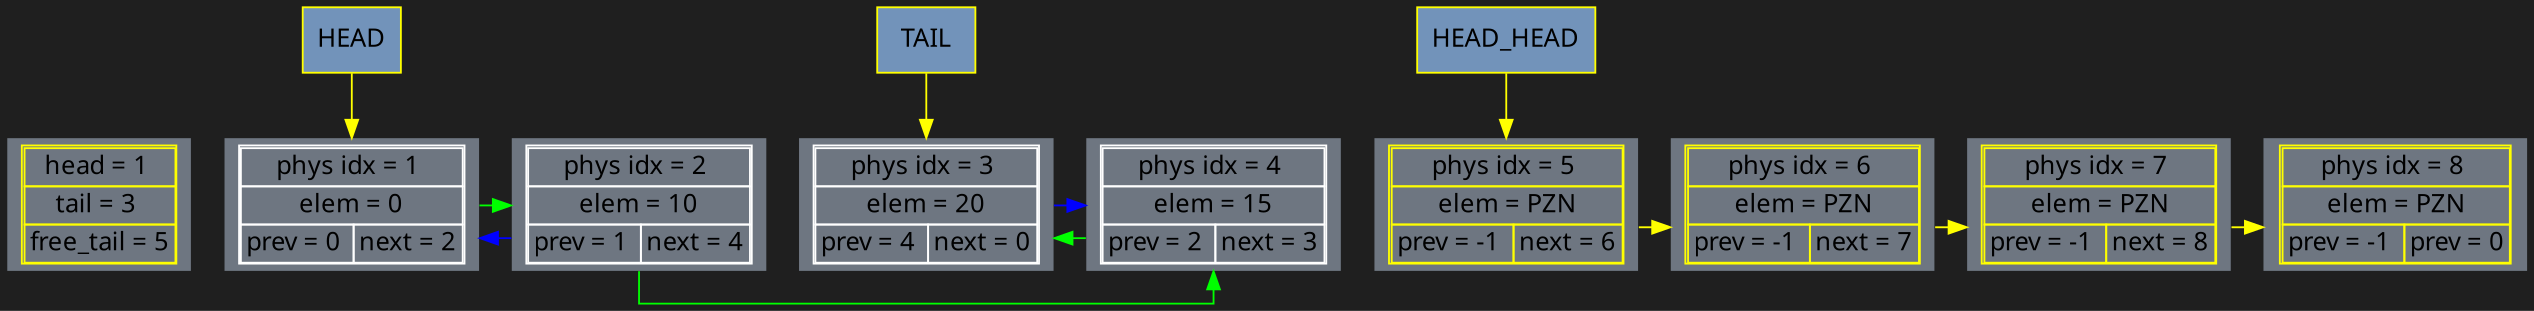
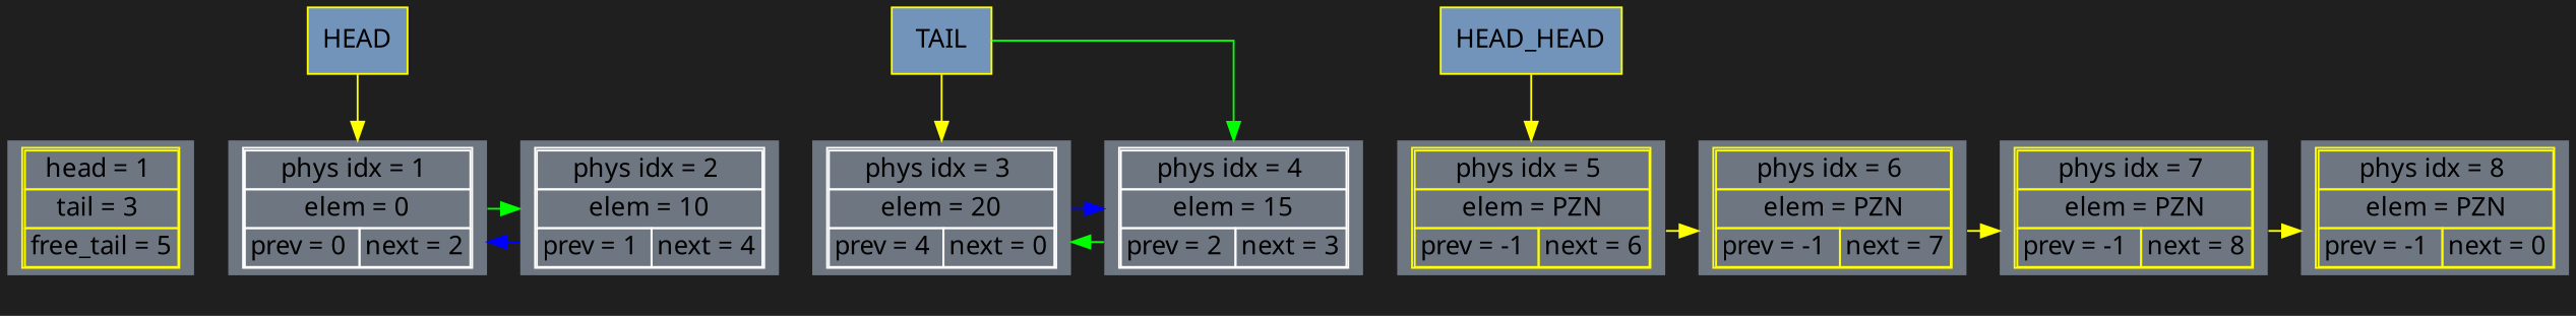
  digraph {
    bgcolor="#1f1f1f"
    splines=ortho
    node [color=yellow fillcolor="#6e7681" fontcolor="#000000" fontname=verdana fontsize=14 shape=plaintext style=filled]
    n1 [label=< <table cellspacing="0"> <tr><td>head = 1 </td></tr> <tr><td>tail = 3 </td></tr> <tr><td>free_tail = 5</td></tr> </table>>]
    n2 [color=white label=<<table cellspacing="0"> <tr><td colspan="2">phys idx = 1 </td></tr> <tr><td colspan="2">elem = 0</td></tr> <tr><td>prev = 0 </td><td>next = 2</td></tr></table>>]
    n3 [color=white label=<<table cellspacing="0"> <tr><td colspan="2">phys idx = 2 </td></tr> <tr><td colspan="2">elem = 10</td></tr> <tr><td>prev = 1 </td><td>next = 4</td></tr></table>>]
    n4 [color=white label=<<table cellspacing="0"> <tr><td colspan="2">phys idx = 3 </td></tr> <tr><td colspan="2">elem = 20</td></tr> <tr><td>prev = 4 </td><td>next = 0</td></tr></table>>]
    n5 [color=white label=<<table cellspacing="0"> <tr><td colspan="2">phys idx = 4 </td></tr> <tr><td colspan="2">elem = 15</td></tr> <tr><td>prev = 2 </td><td>next = 3</td></tr></table>>]
    n6 [label=<<table cellspacing="0"> <tr><td colspan="2">phys idx = 5 </td></tr> <tr><td colspan="2">elem = PZN</td></tr> <tr><td>prev = -1 </td><td>next = 6</td></tr></table>>]
    n7 [label=<<table cellspacing="0"> <tr><td colspan="2">phys idx = 6 </td></tr> <tr><td colspan="2">elem = PZN</td></tr> <tr><td>prev = -1 </td><td>next = 7</td></tr></table>>]
    n8 [label=<<table cellspacing="0"> <tr><td colspan="2">phys idx = 7 </td></tr> <tr><td colspan="2">elem = PZN</td></tr> <tr><td>prev = -1 </td><td>next = 8</td></tr></table>>]
-   n9 [label=<<table cellspacing="0"> <tr><td colspan="2">phys idx = 8 </td></tr> <tr><td colspan="2">elem = PZN</td></tr> <tr><td>prev = -1 </td><td>prev = 0</td></tr></table>>]
+   n9 [label=<<table cellspacing="0"> <tr><td colspan="2">phys idx = 8 </td></tr> <tr><td colspan="2">elem = PZN</td></tr> <tr><td>prev = -1 </td><td>next = 0</td></tr></table>>]
    n10 [fillcolor="#7293ba" label=HEAD shape=rect]
    n11 [fillcolor="#7293ba" label=TAIL shape=rect]
    n12 [fillcolor="#7293ba" label=HEAD_HEAD shape=rect]
    subgraph sub_1 {
      rank=same
      n1
      n2
      n3
      n4
      n5
      n6
      n7
      n8
      n9
    }
    n1 -> n2 [style=invis]
    n2 -> n3 [style=invis]
    n2 -> n3 [color=green weight=0]
    n3 -> n2 [color=blue weight=0]
    n3 -> n4 [style=invis]
-   n3 -> n5 [color=green weight=0]
+   n11 -> n5 [color=green weight=0]
    n4 -> n5 [style=invis]
    n4 -> n5 [color=blue weight=0]
    n5 -> n4 [color=green weight=0]
    n5 -> n6 [style=invis]
    n6 -> n7 [style=invis]
    n6 -> n7 [color=yellow weight=0]
    n7 -> n8 [style=invis]
    n7 -> n8 [color=yellow weight=0]
    n8 -> n9 [style=invis]
    n8 -> n9 [color=yellow weight=0]
    n10 -> n2 [color=yellow]
    n11 -> n4 [color=yellow]
    n12 -> n6 [color=yellow]
  }
